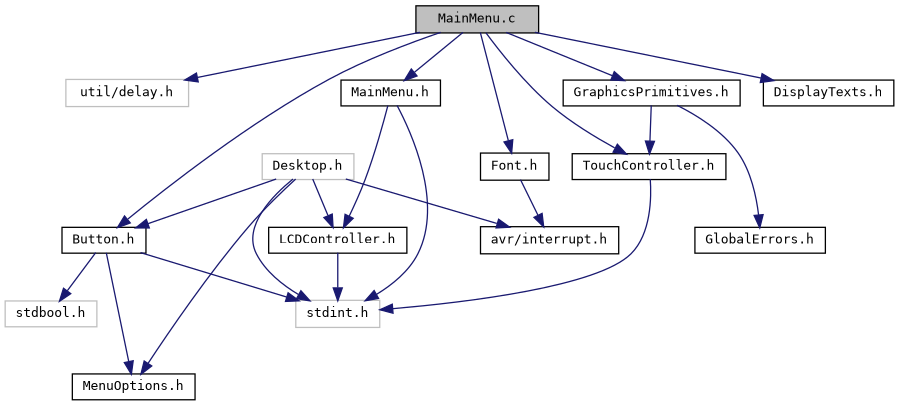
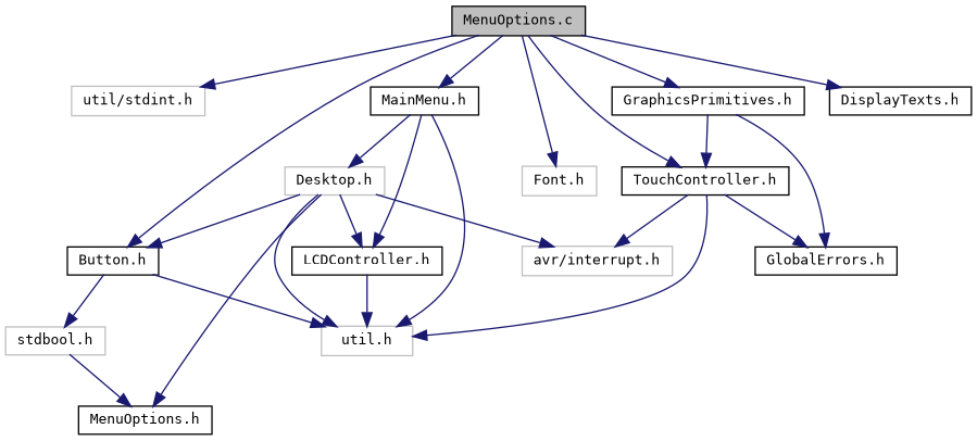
  digraph {
    fontname="DejaVu Sans Mono"
    node [color=black fillcolor=white fontname="DejaVu Sans Mono" fontsize=10 shape=record style=filled]
    edge [color=midnightblue fontname="DejaVu Sans Mono" fontsize=10 labelfontname=TimesNewRoman labelfontsize=10 style=solid]
-   n1 [fillcolor=grey75 fontcolor=black height=0.2 label="MainMenu.c" width=0.4]
-   n2 [color=grey75 height=0.2 label="util/delay.h" width=0.4]
+   n1 [fillcolor=grey75 fontcolor=black height=0.2 label="MenuOptions.c" width=0.4]
+   n2 [color=grey75 height=0.2 label="util/stdint.h" width=0.4]
    n3 [height=0.2 label="MainMenu.h" width=0.4]
    n4 [height=0.2 label="Button.h" width=0.4]
    n5 [height=0.2 label="GraphicsPrimitives.h" width=0.4]
-   n6 [height=0.2 label="Font.h" width=0.4]
+   n6 [color=grey75 height=0.2 label="Font.h" width=0.4]
    n7 [height=0.2 label="DisplayTexts.h" width=0.4]
    n8 [height=0.2 label="TouchController.h" width=0.4]
-   n9 [color=grey75 height=0.2 label="stdint.h" width=0.4]
+   n9 [color=grey75 height=0.2 label="util.h" width=0.4]
    n10 [color=grey75 height=0.2 label="Desktop.h" width=0.4]
    n11 [height=0.2 label="LCDController.h" width=0.4]
    n12 [height=0.2 label="MenuOptions.h" width=0.4]
    n13 [color=grey75 height=0.2 label="stdbool.h" width=0.4]
    n14 [height=0.2 label="GlobalErrors.h" width=0.4]
-   n15 [height=0.2 label="avr/interrupt.h" width=0.4]
+   n15 [color=grey75 height=0.2 label="avr/interrupt.h" width=0.4]
    n1 -> n2
    n1 -> n3
    n1 -> n4
    n1 -> n5
    n1 -> n6
    n1 -> n7
    n1 -> n8
    n3 -> n9
+   n3 -> n10
    n3 -> n11
    n4 -> n9
-   n4 -> n12
+   n13 -> n12
    n4 -> n13
    n5 -> n8
    n5 -> n14
    n8 -> n9
-   n6 -> n15
+   n8 -> n14
+   n8 -> n15
    n10 -> n4
    n10 -> n9
    n10 -> n11
    n10 -> n12
    n10 -> n15
    n11 -> n9
  }
